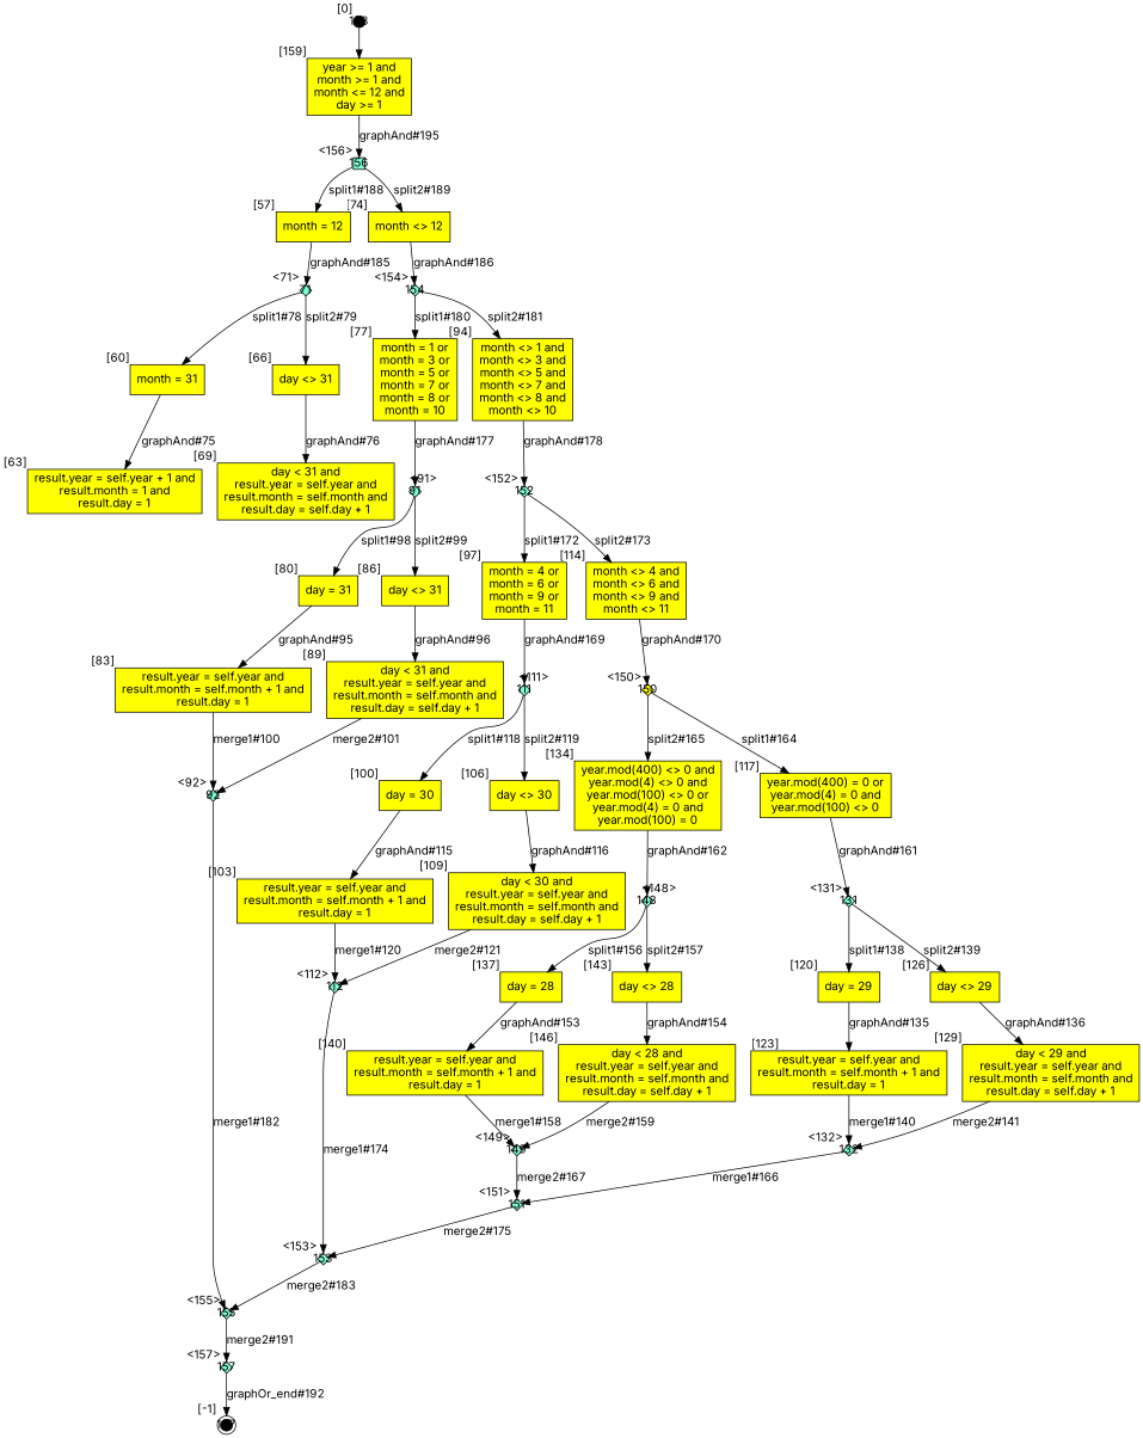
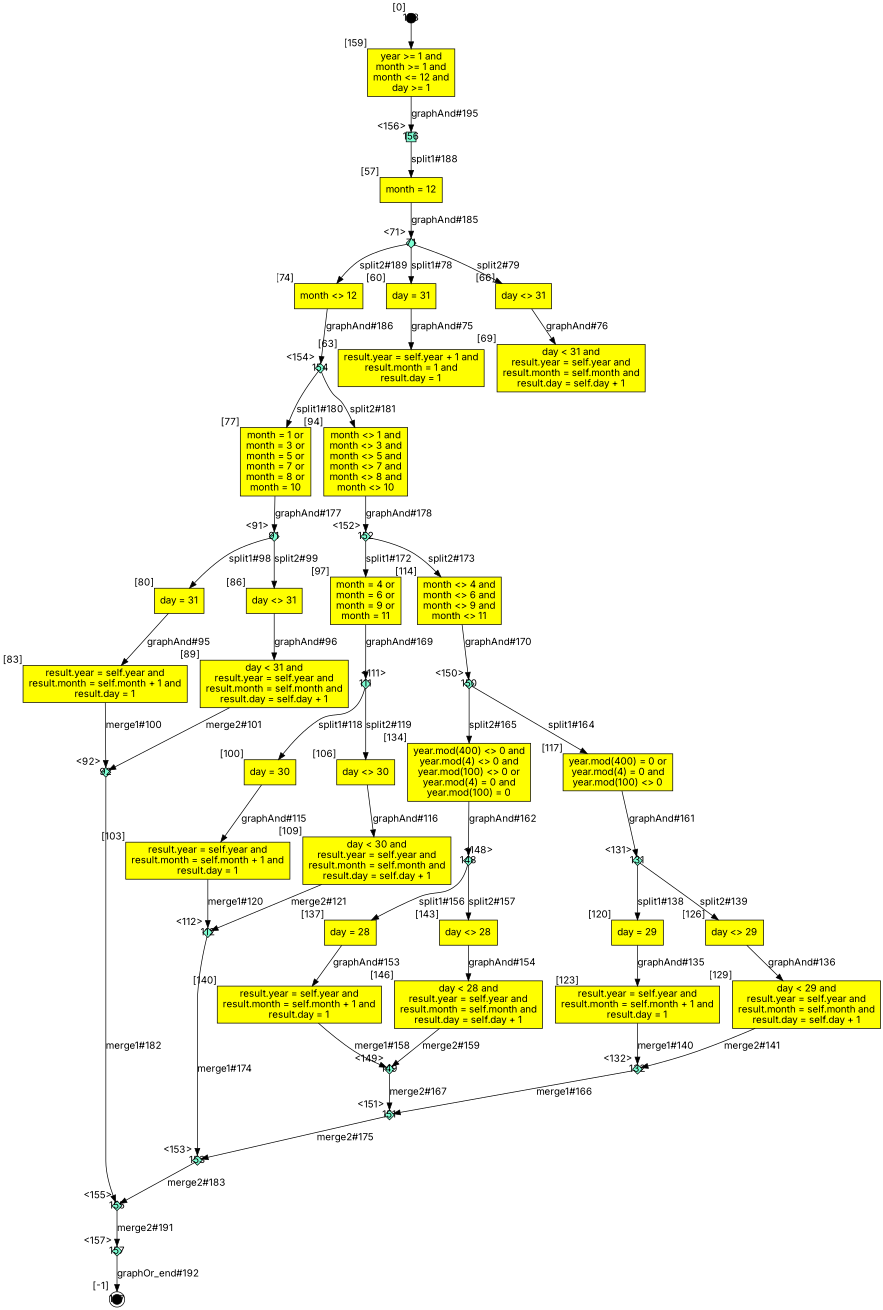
  digraph {
    fontname=Inter
    node [fillcolor=yellow fontname=Inter shape=box style=filled]
    edge [fontname=Inter]
    n1 [label="day < 29 and\nresult.year = self.year and\nresult.month = self.month and\nresult.day = self.day + 1\n" xlabel="[129]"]
    132 [fillcolor=aquamarine fixedsize=true height=.2 shape=diamond width=.2 xlabel="<132>"]
    151 [fillcolor=aquamarine fixedsize=true height=.2 shape=diamond width=.2 xlabel="<151>"]
    131 [fillcolor=aquamarine fixedsize=true height=.2 shape=diamond width=.2 xlabel="<131>"]
    n5 [label="day = 29" xlabel="[120]"]
    n6 [label="day <> 29" xlabel="[126]"]
    n7 [label="result.year = self.year and\nresult.month = self.month + 1 and\nresult.day = 1\n" xlabel="[123]"]
    153 [fillcolor=aquamarine fixedsize=true height=.2 shape=diamond width=.2 xlabel="<153>"]
    n9 [label="year.mod(400) <> 0 and\nyear.mod(4) <> 0 and\nyear.mod(100) <> 0 or\nyear.mod(4) = 0 and\nyear.mod(100) = 0\n" xlabel="[134]"]
    148 [fillcolor=aquamarine fixedsize=true height=.2 shape=diamond width=.2 xlabel="<148>"]
    n11 [label="day = 28" xlabel="[137]"]
    n12 [label="day <> 28" xlabel="[143]"]
    n13 [label="result.year = self.year and\nresult.month = self.month + 1 and\nresult.day = 1\n" xlabel="[140]"]
    149 [fillcolor=aquamarine fixedsize=true height=.2 shape=diamond width=.2 xlabel="<149>"]
    n15 [label="day < 28 and\nresult.year = self.year and\nresult.month = self.month and\nresult.day = self.day + 1\n" xlabel="[146]"]
    147 [fillcolor=black fixedsize=true height=.2 shape=doublecircle width=.2 xlabel="[-1]"]
-   150 [fixedsize=true height=.2 shape=diamond width=.2 xlabel="<150>"]
+   150 [fillcolor=aquamarine fixedsize=true height=.2 shape=diamond width=.2 xlabel="<150>"]
    n18 [label="year.mod(400) = 0 or\nyear.mod(4) = 0 and\nyear.mod(100) <> 0\n" xlabel="[117]"]
    155 [fillcolor=aquamarine fixedsize=true height=.2 shape=diamond width=.2 xlabel="<155>"]
    152 [fillcolor=aquamarine fixedsize=true height=.2 shape=diamond width=.2 xlabel="<152>"]
    n21 [label="month = 4 or\nmonth = 6 or\nmonth = 9 or\nmonth = 11\n" xlabel="[97]"]
    n22 [label="month <> 4 and\nmonth <> 6 and\nmonth <> 9 and\nmonth <> 11\n" xlabel="[114]"]
    111 [fillcolor=aquamarine fixedsize=true height=.2 shape=diamond width=.2 xlabel="<111>"]
    157 [fillcolor=aquamarine fixedsize=true height=.2 shape=diamond width=.2 xlabel="<157>"]
    154 [fillcolor=aquamarine fixedsize=true height=.2 shape=diamond width=.2 xlabel="<154>"]
    n26 [label="month = 1 or\nmonth = 3 or\nmonth = 5 or\nmonth = 7 or\nmonth = 8 or\nmonth = 10\n" xlabel="[77]"]
    n27 [label="month <> 1 and\nmonth <> 3 and\nmonth <> 5 and\nmonth <> 7 and\nmonth <> 8 and\nmonth <> 10\n" xlabel="[94]"]
    91 [fillcolor=aquamarine fixedsize=true height=.2 shape=diamond width=.2 xlabel="<91>"]
    156 [fillcolor=aquamarine fixedsize=true height=.2 width=.2 xlabel="<156>"]
    n30 [label="month = 12" xlabel="[57]"]
    n31 [label="month <> 12" xlabel="[74]"]
    71 [fillcolor=aquamarine fixedsize=true height=.2 shape=diamond width=.2 xlabel="<71>"]
    158 [fillcolor=black fixedsize=true height=.2 shape=circle width=.2 xlabel="[0]"]
    n34 [label="year >= 1 and\nmonth >= 1 and\nmonth <= 12 and\nday >= 1\n" xlabel="[159]"]
-   n35 [label="month = 31" xlabel="[60]"]
+   n35 [label="day = 31" xlabel="[60]"]
    n36 [label="day <> 31" xlabel="[66]"]
    n37 [label="result.year = self.year + 1 and\nresult.month = 1 and\nresult.day = 1\n" xlabel="[63]"]
    n38 [label="day < 31 and\nresult.year = self.year and\nresult.month = self.month and\nresult.day = self.day + 1\n" xlabel="[69]"]
    n39 [label="day = 31" xlabel="[80]"]
    n40 [label="day <> 31" xlabel="[86]"]
    n41 [label="result.year = self.year and\nresult.month = self.month + 1 and\nresult.day = 1\n" xlabel="[83]"]
    92 [fillcolor=aquamarine fixedsize=true height=.2 shape=diamond width=.2 xlabel="<92>"]
    n43 [label="day < 31 and\nresult.year = self.year and\nresult.month = self.month and\nresult.day = self.day + 1\n" xlabel="[89]"]
    n44 [label="day = 30" xlabel="[100]"]
    n45 [label="day <> 30" xlabel="[106]"]
    n46 [label="result.year = self.year and\nresult.month = self.month + 1 and\nresult.day = 1\n" xlabel="[103]"]
    112 [fillcolor=aquamarine fixedsize=true height=.2 shape=diamond width=.2 xlabel="<112>"]
    n48 [label="day < 30 and\nresult.year = self.year and\nresult.month = self.month and\nresult.day = self.day + 1\n" xlabel="[109]"]
    n1 -> 132 [label="merge2#141"]
    132 -> 151 [label="merge1#166"]
    151 -> 153 [label="merge2#175"]
    131 -> n5 [label="split1#138"]
    131 -> n6 [label="split2#139"]
    n5 -> n7 [label="graphAnd#135"]
    n6 -> n1 [label="graphAnd#136"]
    n7 -> 132 [label="merge1#140"]
    153 -> 155 [label="merge2#183"]
    n9 -> 148 [label="graphAnd#162"]
    148 -> n11 [label="split1#156"]
    148 -> n12 [label="split2#157"]
    n11 -> n13 [label="graphAnd#153"]
    n12 -> n15 [label="graphAnd#154"]
    n13 -> 149 [label="merge1#158"]
    149 -> 151 [label="merge2#167"]
    n15 -> 149 [label="merge2#159"]
    150 -> n9 [label="split2#165"]
    150 -> n18 [label="split1#164"]
    n18 -> 131 [label="graphAnd#161"]
    155 -> 157 [label="merge2#191"]
    152 -> n21 [label="split1#172"]
    152 -> n22 [label="split2#173"]
    n21 -> 111 [label="graphAnd#169"]
    n22 -> 150 [label="graphAnd#170"]
    111 -> n44 [label="split1#118"]
    111 -> n45 [label="split2#119"]
    157 -> 147 [label="graphOr_end#192"]
    154 -> n26 [label="split1#180"]
    154 -> n27 [label="split2#181"]
    n26 -> 91 [label="graphAnd#177"]
    n27 -> 152 [label="graphAnd#178"]
    91 -> n39 [label="split1#98"]
    91 -> n40 [label="split2#99"]
    156 -> n30 [label="split1#188"]
-   156 -> n31 [label="split2#189"]
+   71 -> n31 [label="split2#189"]
    n30 -> 71 [label="graphAnd#185"]
    n31 -> 154 [label="graphAnd#186"]
    71 -> n35 [label="split1#78"]
    71 -> n36 [label="split2#79"]
    158 -> n34
    n34 -> 156 [label="graphAnd#195"]
    n35 -> n37 [label="graphAnd#75"]
    n36 -> n38 [label="graphAnd#76"]
    n39 -> n41 [label="graphAnd#95"]
    n40 -> n43 [label="graphAnd#96"]
    n41 -> 92 [label="merge1#100"]
    92 -> 155 [label="merge1#182"]
    n43 -> 92 [label="merge2#101"]
    n44 -> n46 [label="graphAnd#115"]
    n45 -> n48 [label="graphAnd#116"]
    n46 -> 112 [label="merge1#120"]
    112 -> 153 [label="merge1#174"]
    n48 -> 112 [label="merge2#121"]
  }
